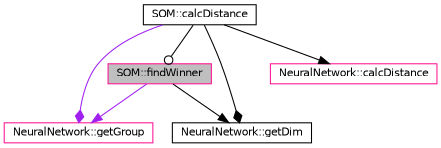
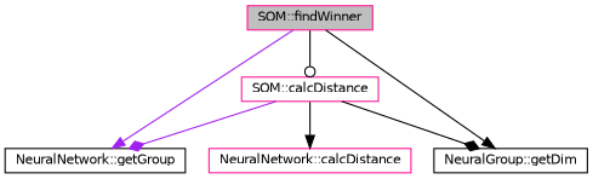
  digraph {
    rankdir=TB
    node [color=deeppink fillcolor=white fontname=Helvetica fontsize=10 shape=record style=filled]
    edge [arrowhead=normal color=black fontname=Helvetica fontsize=10 labelfontname=Helvetica labelfontsize=10 style=solid]
    n1 [fillcolor=grey75 fontcolor=black height=0.2 label="SOM::findWinner" width=0.4]
-   n2 [height=0.2 label="NeuralNetwork::getGroup" width=0.4]
-   n3 [color=black height=0.2 label="NeuralNetwork::getDim" width=0.4]
-   n4 [color=black height=0.2 label="SOM::calcDistance" width=0.4]
+   n2 [color=black height=0.2 label="NeuralNetwork::getGroup" width=0.4]
+   n3 [color=black height=0.2 label="NeuralGroup::getDim" width=0.4]
+   n4 [height=0.2 label="SOM::calcDistance" width=0.4]
    n5 [height=0.2 label="NeuralNetwork::calcDistance" width=0.4]
    n1 -> n2 [color=purple]
    n1 -> n3
-   n4 -> n1 [arrowhead=odot]
+   n1 -> n4 [arrowhead=odot]
    n4 -> n2 [arrowhead=diamond color=purple]
    n4 -> n3 [arrowhead=diamond]
    n4 -> n5
  }
